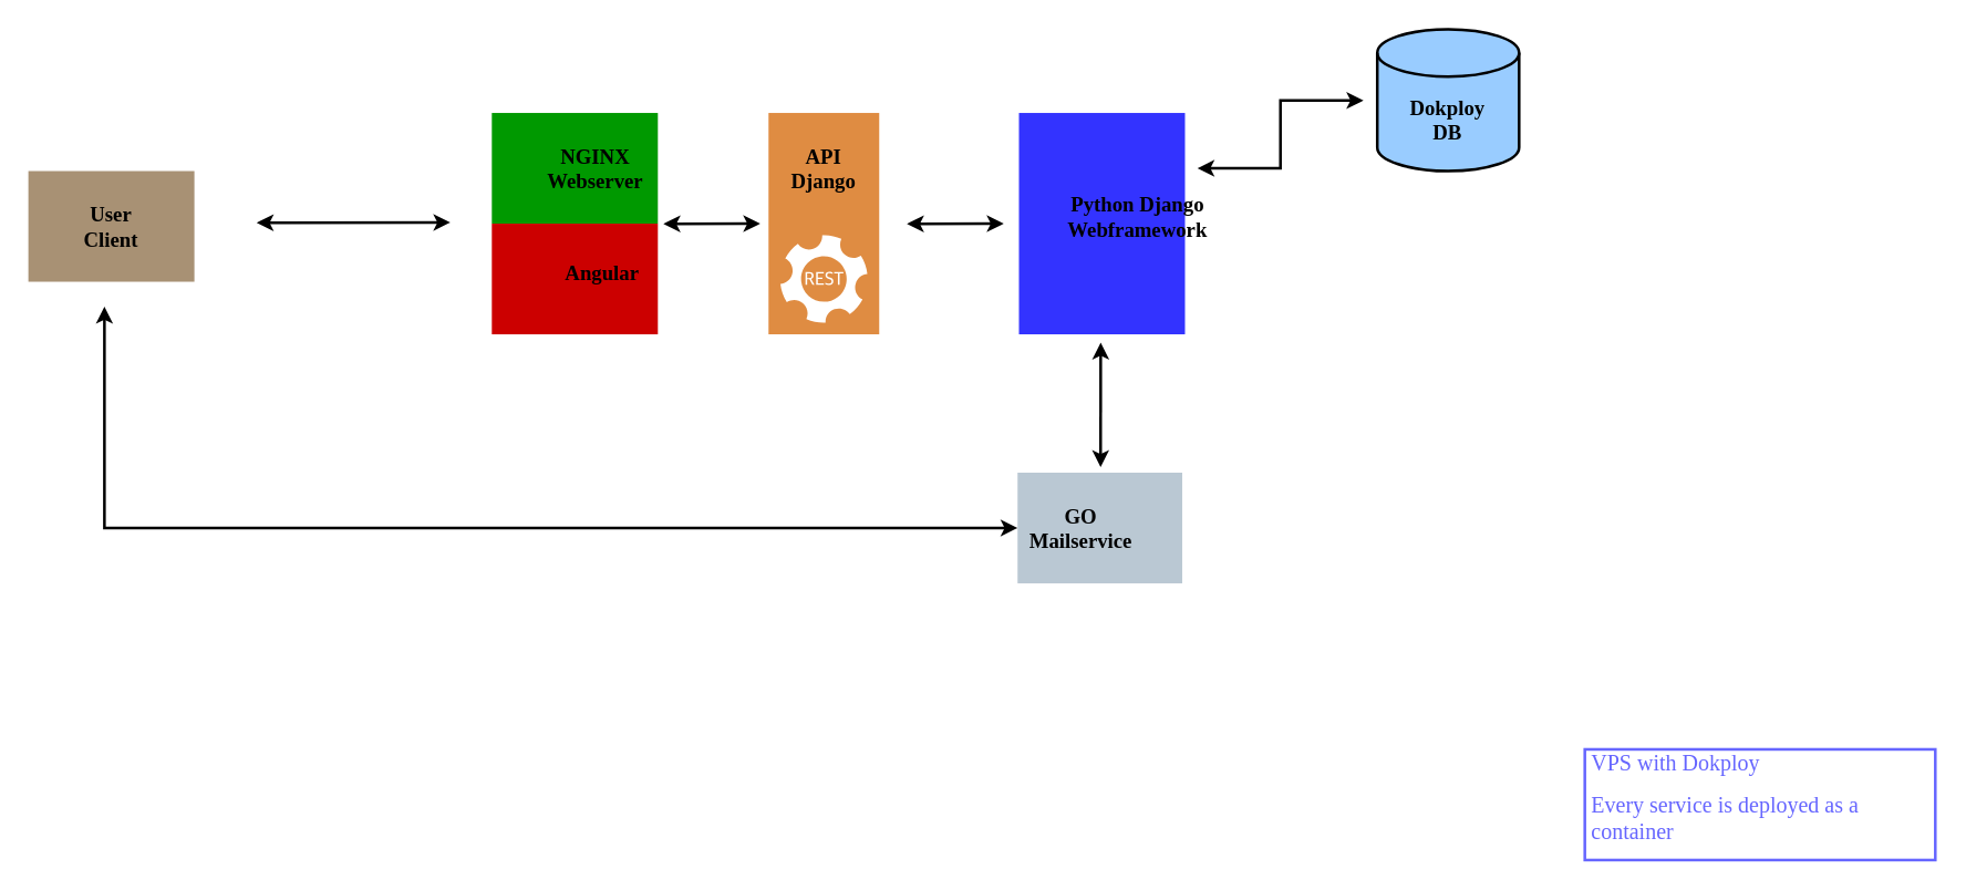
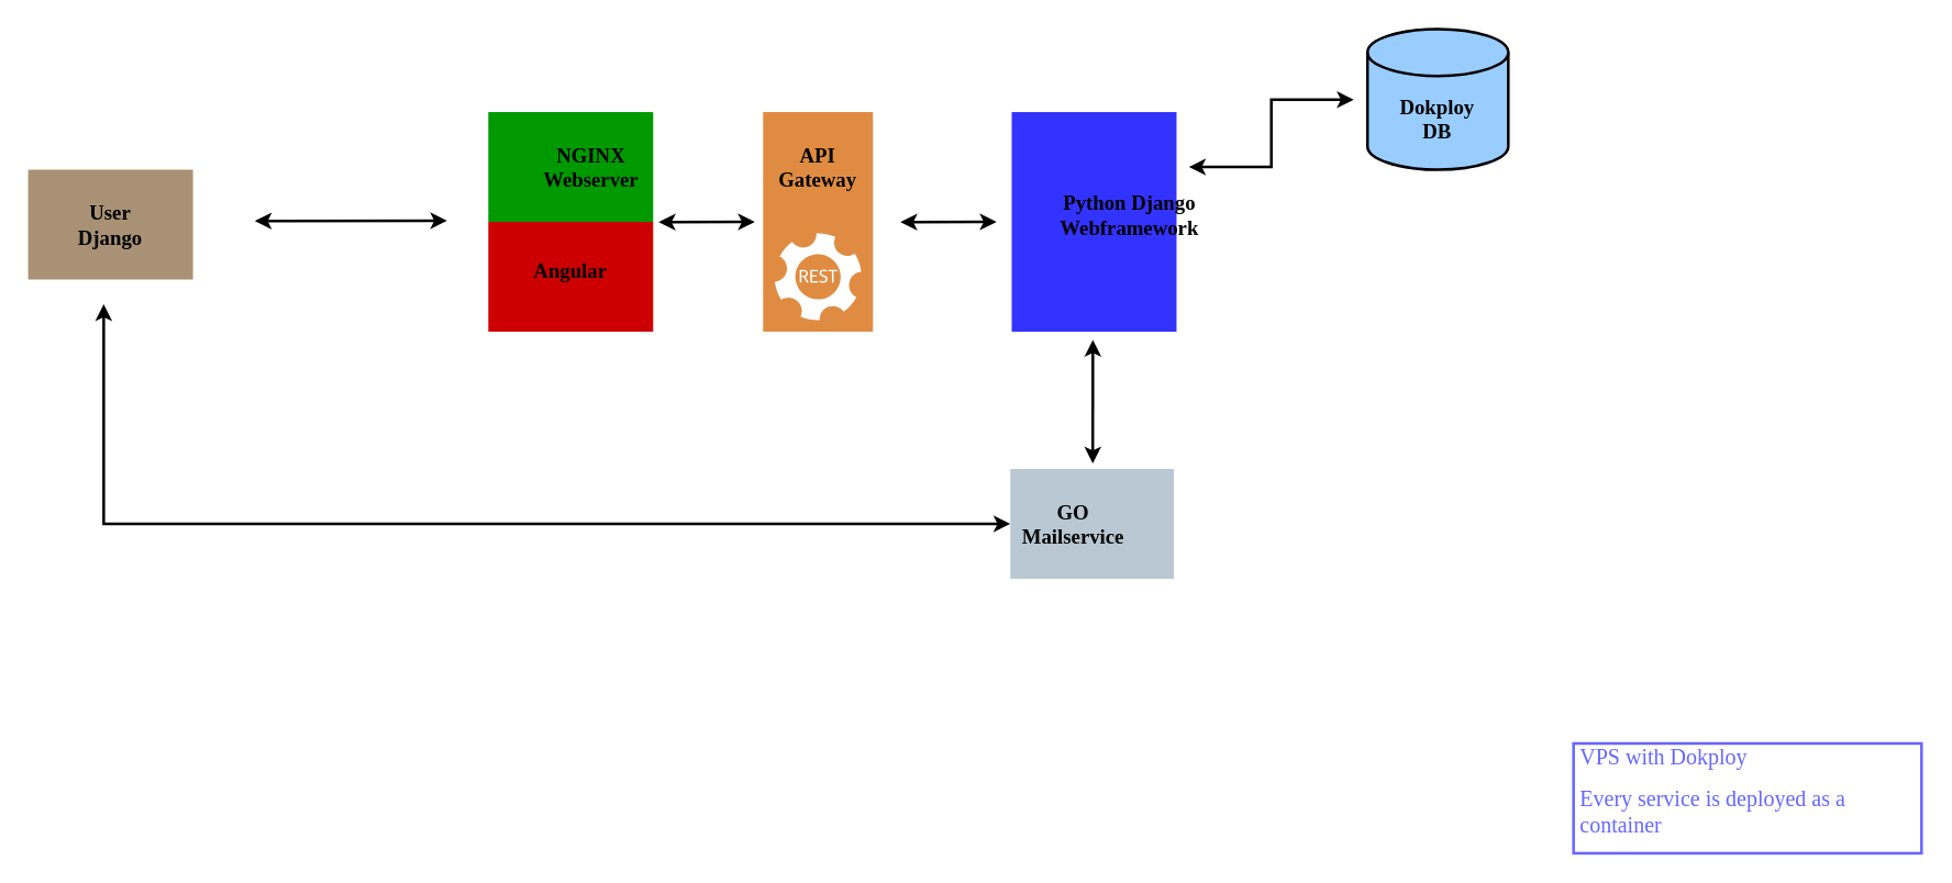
  <mxCell id="0" />
  <mxCell id="1" parent="0" />
  <mxCell id="2" value="" style="whiteSpace=wrap;html=1;fillColor=#A89174;strokeColor=none;fontFamily=Tahoma;" vertex="1" parent="1"><mxGeometry x="20" y="123" width="120" height="80" as="geometry" /></mxCell>
- <mxCell id="3" value="&lt;b&gt;&lt;font style=&quot;font-size: 15px;&quot;&gt;User Client&lt;/font&gt;&lt;/b&gt;" style="text;strokeColor=none;align=center;fillColor=none;html=1;verticalAlign=middle;whiteSpace=wrap;rounded=0;fontFamily=Tahoma;" vertex="1" parent="1"><mxGeometry x="50" y="145.5" width="60" height="35" as="geometry" /></mxCell>
+ <mxCell id="3" value="&lt;b&gt;&lt;font style=&quot;font-size: 15px;&quot;&gt;User Django&lt;/font&gt;&lt;/b&gt;" style="text;strokeColor=none;align=center;fillColor=none;html=1;verticalAlign=middle;whiteSpace=wrap;rounded=0;fontFamily=Tahoma;" vertex="1" parent="1"><mxGeometry x="50" y="145.5" width="60" height="35" as="geometry" /></mxCell>
  <mxCell id="4" value="" style="whiteSpace=wrap;html=1;fillColor=#009900;fontColor=#ffffff;strokeColor=none;fontFamily=Tahoma;" vertex="1" parent="1"><mxGeometry x="355" y="81" width="120" height="80" as="geometry" /></mxCell>
  <mxCell id="5" value="&lt;b&gt;&lt;font style=&quot;font-size: 15px;&quot;&gt;NGINX&lt;br&gt;Webserver&lt;br&gt;&lt;/font&gt;&lt;/b&gt;" style="text;strokeColor=none;align=center;fillColor=none;html=1;verticalAlign=middle;whiteSpace=wrap;rounded=0;fontFamily=Tahoma;" vertex="1" parent="1"><mxGeometry x="400" y="106" width="60" height="30" as="geometry" /></mxCell>
  <mxCell id="6" value="" style="whiteSpace=wrap;html=1;fillColor=#CC0000;fontColor=#ffffff;strokeColor=none;fontFamily=Tahoma;fillStyle=auto;direction=south;" vertex="1" parent="1"><mxGeometry x="355" y="161" width="120" height="80" as="geometry" /></mxCell>
- <mxCell id="7" value="&lt;b&gt;&lt;font style=&quot;font-size: 15px;&quot;&gt;Angular&lt;br&gt;&lt;/font&gt;&lt;/b&gt;" style="text;strokeColor=none;align=center;fillColor=none;html=1;verticalAlign=middle;whiteSpace=wrap;rounded=0;fontFamily=Tahoma;horizontal=1;" vertex="1" parent="1"><mxGeometry x="405" y="181" width="60" height="30" as="geometry" /></mxCell>
+ <mxCell id="7" value="&lt;b&gt;&lt;font style=&quot;font-size: 15px;&quot;&gt;Angular&lt;br&gt;&lt;/font&gt;&lt;/b&gt;" style="text;strokeColor=none;align=center;fillColor=none;html=1;verticalAlign=middle;whiteSpace=wrap;rounded=0;fontFamily=Tahoma;horizontal=1;" vertex="1" parent="1"><mxGeometry x="385" y="181" width="60" height="30" as="geometry" /></mxCell>
  <mxCell id="8" style="edgeStyle=elbowEdgeStyle;rounded=0;html=1;strokeColor=#000000;strokeWidth=2;fontFamily=Tahoma;fontSize=15;fontColor=#FF0000;startArrow=classic;startFill=1;endArrow=classic;endFill=1;startSize=6;jumpSize=0;" edge="1" parent="1"><mxGeometry relative="1" as="geometry"><mxPoint x="865" y="121" as="sourcePoint" /><mxPoint x="985" y="72" as="targetPoint" /></mxGeometry></mxCell>
  <mxCell id="9" value="" style="edgeStyle=elbowEdgeStyle;rounded=0;jumpSize=0;html=1;strokeColor=#000000;strokeWidth=2;fontFamily=Tahoma;fontSize=15;fontColor=#FF0000;startArrow=classic;startFill=1;endArrow=classic;endFill=1;startSize=6;" edge="1" parent="1"><mxGeometry relative="1" as="geometry"><mxPoint x="795.095" y="247" as="sourcePoint" /><mxPoint x="795" y="337" as="targetPoint" /></mxGeometry></mxCell>
  <mxCell id="10" value="" style="whiteSpace=wrap;html=1;fillColor=#3333FF;fontColor=#ffffff;strokeColor=none;fontFamily=Tahoma;" vertex="1" parent="1"><mxGeometry x="736" y="81" width="120" height="160" as="geometry" /></mxCell>
  <mxCell id="11" value="&lt;b&gt;&lt;font style=&quot;font-size: 15px;&quot;&gt;Python Django Webframework&lt;br&gt;&lt;/font&gt;&lt;/b&gt;" style="text;strokeColor=none;align=center;fillColor=none;html=1;verticalAlign=middle;whiteSpace=wrap;rounded=0;fontFamily=Tahoma;" vertex="1" parent="1"><mxGeometry x="792" y="141" width="60" height="30" as="geometry" /></mxCell>
  <mxCell id="12" value="" style="edgeStyle=elbowEdgeStyle;rounded=0;jumpSize=0;html=1;strokeColor=#000000;strokeWidth=2;fontFamily=Tahoma;fontSize=15;fontColor=#FF0000;startArrow=classic;startFill=1;endArrow=classic;endFill=1;startSize=6;" edge="1" parent="1" source="13"><mxGeometry relative="1" as="geometry"><mxPoint x="75" y="221" as="targetPoint" /><Array as="points"><mxPoint x="75" y="381" /><mxPoint x="525" y="381" /><mxPoint x="65" y="351" /></Array></mxGeometry></mxCell>
  <mxCell id="13" value="" style="whiteSpace=wrap;html=1;fillColor=#bac8d3;strokeColor=none;fontFamily=Tahoma;" vertex="1" parent="1"><mxGeometry x="735" y="341" width="119" height="80" as="geometry" /></mxCell>
  <mxCell id="14" value="&lt;b&gt;&lt;font style=&quot;font-size: 15px;&quot;&gt;GO Mailservice&lt;br&gt;&lt;/font&gt;&lt;/b&gt;" style="text;strokeColor=none;align=center;fillColor=none;html=1;verticalAlign=middle;whiteSpace=wrap;rounded=0;fontFamily=Tahoma;horizontal=1;" vertex="1" parent="1"><mxGeometry x="751" y="366" width="60" height="30" as="geometry" /></mxCell>
  <mxCell id="15" value="" style="strokeWidth=2;html=1;shape=mxgraph.flowchart.database;whiteSpace=wrap;rounded=0;shadow=0;glass=0;labelBackgroundColor=none;labelBorderColor=none;sketch=0;fillStyle=auto;strokeColor=default;fontFamily=Tahoma;fontSize=15;fontColor=#FF0000;fillColor=#99CCFF;gradientColor=none;" vertex="1" parent="1"><mxGeometry x="995" y="20.5" width="102.5" height="102.5" as="geometry" /></mxCell>
  <mxCell id="16" value="&lt;b&gt;&lt;font style=&quot;font-size: 15px;&quot;&gt;Dokploy&lt;br&gt;DB&lt;br&gt;&lt;/font&gt;&lt;/b&gt;" style="text;strokeColor=none;align=center;fillColor=none;html=1;verticalAlign=middle;whiteSpace=wrap;rounded=0;fontFamily=Tahoma;horizontal=1;" vertex="1" parent="1"><mxGeometry x="1016.25" y="71" width="60" height="30" as="geometry" /></mxCell>
  <mxCell id="17" value="" style="edgeStyle=none;orthogonalLoop=1;jettySize=auto;html=1;fontFamily=Tahoma;fontSize=15;fontColor=#FF0000;rounded=1;strokeWidth=2;strokeColor=#000000;endArrow=classic;endFill=1;startArrow=classic;startFill=1;" edge="1" parent="1"><mxGeometry width="80" relative="1" as="geometry"><mxPoint x="185" y="160.34" as="sourcePoint" /><mxPoint x="325" y="160.17" as="targetPoint" /><Array as="points" /></mxGeometry></mxCell>
  <mxCell id="18" value="" style="sketch=0;pointerEvents=1;shadow=0;dashed=0;html=1;strokeColor=none;fillColor=#DF8C42;labelPosition=center;verticalLabelPosition=bottom;verticalAlign=top;align=center;outlineConnect=0;shape=mxgraph.veeam2.restful_api;rounded=0;glass=0;labelBackgroundColor=none;labelBorderColor=none;fillStyle=auto;strokeWidth=5;fontFamily=Tahoma;fontSize=15;fontColor=#FF0000;" vertex="1" parent="1"><mxGeometry x="555" y="161" width="80" height="80" as="geometry" /></mxCell>
  <mxCell id="19" value="" style="edgeStyle=none;orthogonalLoop=1;jettySize=auto;html=1;fontFamily=Tahoma;fontSize=15;fontColor=#FF0000;rounded=1;strokeWidth=2;strokeColor=#000000;endArrow=classic;endFill=1;startArrow=classic;startFill=1;" edge="1" parent="1"><mxGeometry width="80" relative="1" as="geometry"><mxPoint x="479" y="161.17" as="sourcePoint" /><mxPoint x="549" y="161" as="targetPoint" /><Array as="points" /></mxGeometry></mxCell>
  <mxCell id="20" value="" style="edgeStyle=none;orthogonalLoop=1;jettySize=auto;html=1;fontFamily=Tahoma;fontSize=15;fontColor=#FF0000;rounded=1;strokeWidth=2;strokeColor=#000000;endArrow=classic;endFill=1;startArrow=classic;startFill=1;" edge="1" parent="1"><mxGeometry width="80" relative="1" as="geometry"><mxPoint x="655" y="161.17" as="sourcePoint" /><mxPoint x="725" y="161" as="targetPoint" /><Array as="points" /></mxGeometry></mxCell>
  <mxCell id="21" value="" style="whiteSpace=wrap;html=1;fillColor=#DF8C42;strokeColor=none;fontFamily=Tahoma;" vertex="1" parent="1"><mxGeometry x="555" y="81" width="80" height="80" as="geometry" /></mxCell>
- <mxCell id="22" value="&lt;b&gt;&lt;font style=&quot;font-size: 15px;&quot;&gt;API&lt;br&gt;Django&lt;br&gt;&lt;/font&gt;&lt;/b&gt;" style="text;strokeColor=none;align=center;fillColor=none;html=1;verticalAlign=middle;whiteSpace=wrap;rounded=0;fontFamily=Tahoma;horizontal=1;" vertex="1" parent="1"><mxGeometry x="565" y="106" width="60" height="30" as="geometry" /></mxCell>
+ <mxCell id="22" value="&lt;b&gt;&lt;font style=&quot;font-size: 15px;&quot;&gt;API&lt;br&gt;Gateway&lt;br&gt;&lt;/font&gt;&lt;/b&gt;" style="text;strokeColor=none;align=center;fillColor=none;html=1;verticalAlign=middle;whiteSpace=wrap;rounded=0;fontFamily=Tahoma;horizontal=1;" vertex="1" parent="1"><mxGeometry x="565" y="106" width="60" height="30" as="geometry" /></mxCell>
  <mxCell id="23" value="&lt;h1 style=&quot;font-size: 16px;&quot;&gt;&lt;font style=&quot;font-weight: normal; font-size: 16px;&quot; color=&quot;#6666ff&quot;&gt;VPS with Dokploy&lt;/font&gt;&lt;/h1&gt;&lt;div style=&quot;font-size: 16px;&quot;&gt;&lt;font style=&quot;font-size: 16px;&quot; color=&quot;#6666ff&quot;&gt;Every service is deployed as a container&lt;/font&gt;&lt;/div&gt;" style="text;html=1;strokeColor=#6666FF;fillColor=none;spacing=5;spacingTop=-20;whiteSpace=wrap;overflow=hidden;rounded=0;shadow=0;glass=0;labelBackgroundColor=none;labelBorderColor=none;sketch=0;fillStyle=auto;strokeWidth=2;fontFamily=Tahoma;fontSize=15;fontColor=#FF0000;" vertex="1" parent="1"><mxGeometry x="1145" y="541" width="253.33" height="80" as="geometry" /></mxCell>
